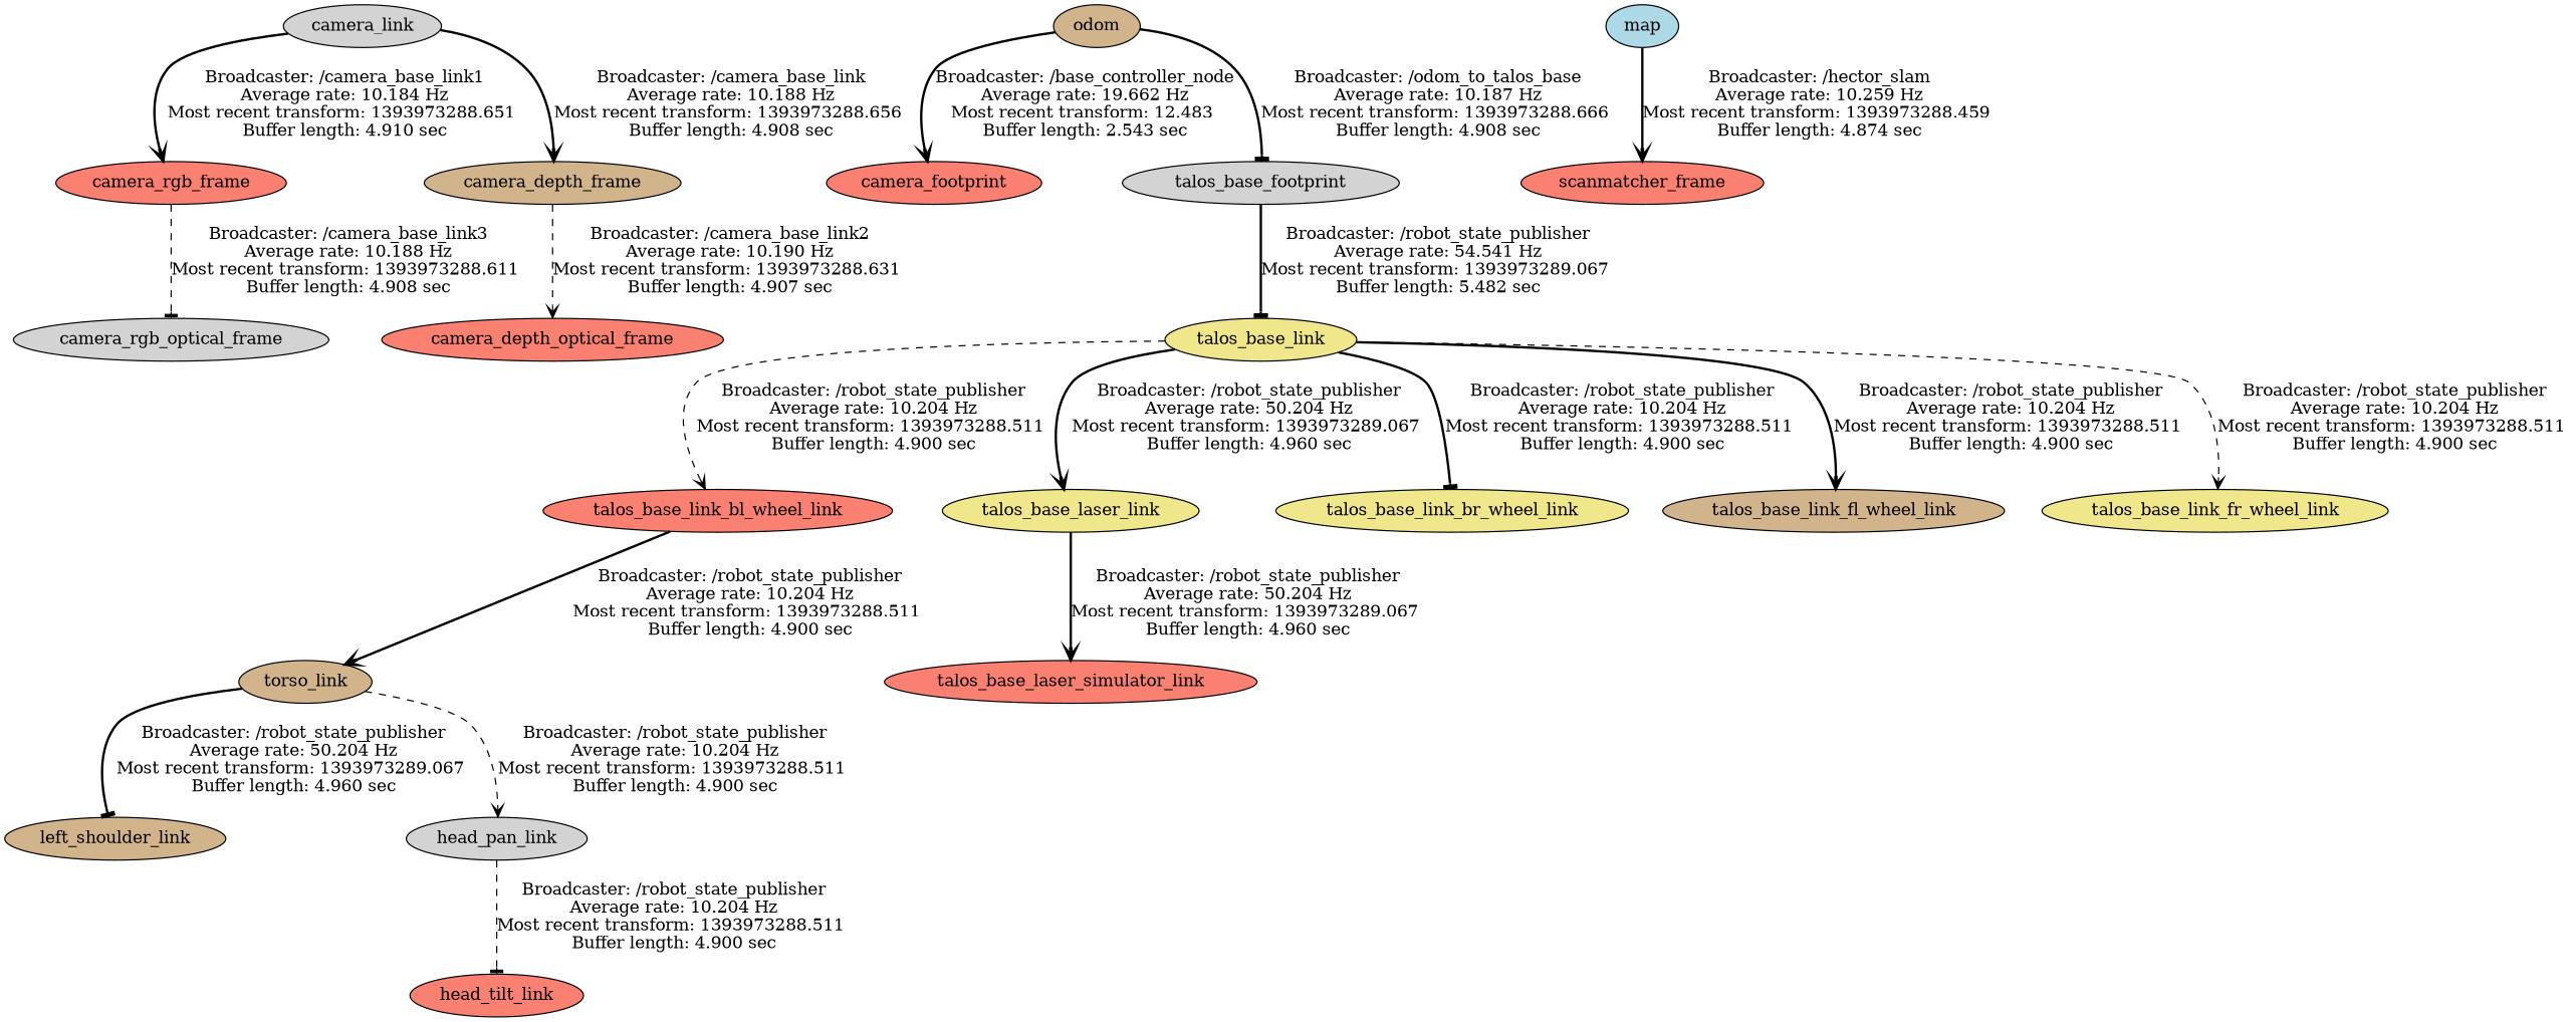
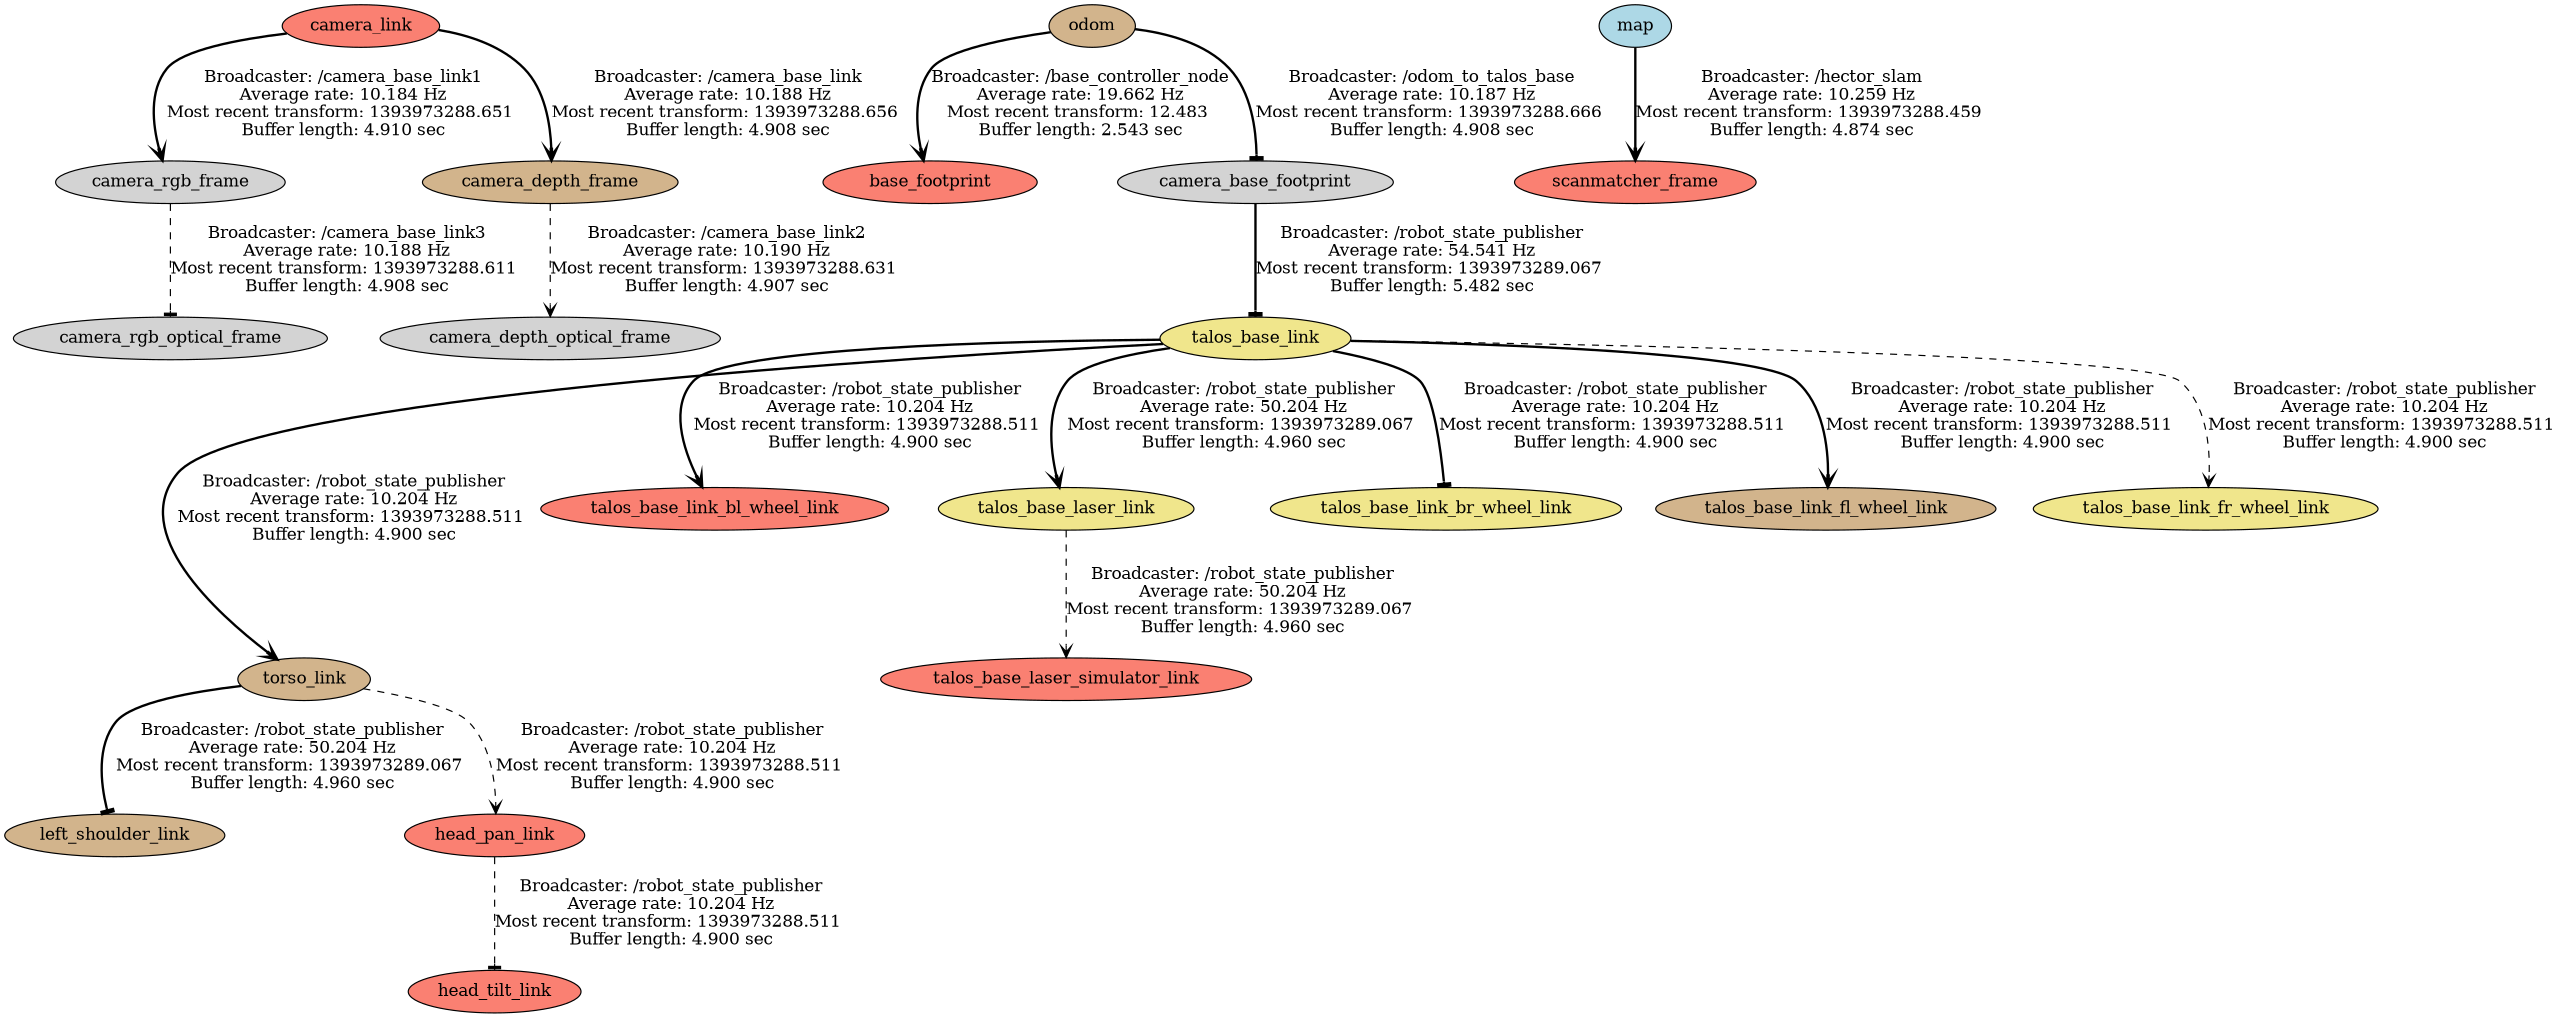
  digraph {
    node [fillcolor=salmon style=filled]
    edge [arrowhead=vee style=bold]
-   camera_rgb_frame
+   camera_rgb_frame [fillcolor=lightgrey]
    camera_rgb_optical_frame [fillcolor=lightgrey]
-   camera_link [fillcolor=lightgrey]
+   camera_link
    camera_depth_frame [fillcolor=tan]
-   camera_depth_optical_frame
+   camera_depth_optical_frame [fillcolor=lightgrey]
    odom [fillcolor=tan]
-   base_footprint [label=camera_footprint]
-   talos_base_footprint [fillcolor=lightgrey]
+   base_footprint
+   talos_base_footprint [fillcolor=lightgrey label=camera_base_footprint]
    talos_base_link [fillcolor=khaki]
    torso_link [fillcolor=tan]
    left_shoulder_link [fillcolor=tan]
-   head_pan_link [fillcolor=lightgrey]
+   head_pan_link
    head_tilt_link
    talos_base_laser_link [fillcolor=khaki]
    talos_base_link_bl_wheel_link
    talos_base_link_br_wheel_link [fillcolor=khaki]
    talos_base_link_fl_wheel_link [fillcolor=tan]
    talos_base_link_fr_wheel_link [fillcolor=khaki]
    talos_base_laser_simulator_link
    map [fillcolor=lightblue]
    scanmatcher_frame
    camera_rgb_frame -> camera_rgb_optical_frame [arrowhead=tee label="Broadcaster: /camera_base_link3\nAverage rate: 10.188 Hz\nMost recent transform: 1393973288.611 \nBuffer length: 4.908 sec\n" style=dashed]
    camera_link -> camera_rgb_frame [label="Broadcaster: /camera_base_link1\nAverage rate: 10.184 Hz\nMost recent transform: 1393973288.651 \nBuffer length: 4.910 sec\n"]
    camera_link -> camera_depth_frame [label="Broadcaster: /camera_base_link\nAverage rate: 10.188 Hz\nMost recent transform: 1393973288.656 \nBuffer length: 4.908 sec\n"]
    camera_depth_frame -> camera_depth_optical_frame [label="Broadcaster: /camera_base_link2\nAverage rate: 10.190 Hz\nMost recent transform: 1393973288.631 \nBuffer length: 4.907 sec\n" style=dashed]
    odom -> base_footprint [label="Broadcaster: /base_controller_node\nAverage rate: 19.662 Hz\nMost recent transform: 12.483 \nBuffer length: 2.543 sec\n"]
    odom -> talos_base_footprint [arrowhead=tee label="Broadcaster: /odom_to_talos_base\nAverage rate: 10.187 Hz\nMost recent transform: 1393973288.666 \nBuffer length: 4.908 sec\n"]
    talos_base_footprint -> talos_base_link [arrowhead=tee label="Broadcaster: /robot_state_publisher\nAverage rate: 54.541 Hz\nMost recent transform: 1393973289.067 \nBuffer length: 5.482 sec\n"]
-   talos_base_link_bl_wheel_link -> torso_link [label="Broadcaster: /robot_state_publisher\nAverage rate: 10.204 Hz\nMost recent transform: 1393973288.511 \nBuffer length: 4.900 sec\n"]
+   talos_base_link -> torso_link [label="Broadcaster: /robot_state_publisher\nAverage rate: 10.204 Hz\nMost recent transform: 1393973288.511 \nBuffer length: 4.900 sec\n"]
    talos_base_link -> talos_base_laser_link [label="Broadcaster: /robot_state_publisher\nAverage rate: 50.204 Hz\nMost recent transform: 1393973289.067 \nBuffer length: 4.960 sec\n"]
-   talos_base_link -> talos_base_link_bl_wheel_link [label="Broadcaster: /robot_state_publisher\nAverage rate: 10.204 Hz\nMost recent transform: 1393973288.511 \nBuffer length: 4.900 sec\n" style=dashed]
+   talos_base_link -> talos_base_link_bl_wheel_link [label="Broadcaster: /robot_state_publisher\nAverage rate: 10.204 Hz\nMost recent transform: 1393973288.511 \nBuffer length: 4.900 sec\n"]
    talos_base_link -> talos_base_link_br_wheel_link [arrowhead=tee label="Broadcaster: /robot_state_publisher\nAverage rate: 10.204 Hz\nMost recent transform: 1393973288.511 \nBuffer length: 4.900 sec\n"]
    talos_base_link -> talos_base_link_fl_wheel_link [label="Broadcaster: /robot_state_publisher\nAverage rate: 10.204 Hz\nMost recent transform: 1393973288.511 \nBuffer length: 4.900 sec\n"]
    talos_base_link -> talos_base_link_fr_wheel_link [label="Broadcaster: /robot_state_publisher\nAverage rate: 10.204 Hz\nMost recent transform: 1393973288.511 \nBuffer length: 4.900 sec\n" style=dashed]
    torso_link -> left_shoulder_link [arrowhead=tee label="Broadcaster: /robot_state_publisher\nAverage rate: 50.204 Hz\nMost recent transform: 1393973289.067 \nBuffer length: 4.960 sec\n"]
    torso_link -> head_pan_link [label="Broadcaster: /robot_state_publisher\nAverage rate: 10.204 Hz\nMost recent transform: 1393973288.511 \nBuffer length: 4.900 sec\n" style=dashed]
    head_pan_link -> head_tilt_link [arrowhead=tee label="Broadcaster: /robot_state_publisher\nAverage rate: 10.204 Hz\nMost recent transform: 1393973288.511 \nBuffer length: 4.900 sec\n" style=dashed]
-   talos_base_laser_link -> talos_base_laser_simulator_link [label="Broadcaster: /robot_state_publisher\nAverage rate: 50.204 Hz\nMost recent transform: 1393973289.067 \nBuffer length: 4.960 sec\n"]
+   talos_base_laser_link -> talos_base_laser_simulator_link [label="Broadcaster: /robot_state_publisher\nAverage rate: 50.204 Hz\nMost recent transform: 1393973289.067 \nBuffer length: 4.960 sec\n" style=dashed]
    map -> scanmatcher_frame [label="Broadcaster: /hector_slam\nAverage rate: 10.259 Hz\nMost recent transform: 1393973288.459 \nBuffer length: 4.874 sec\n"]
  }
